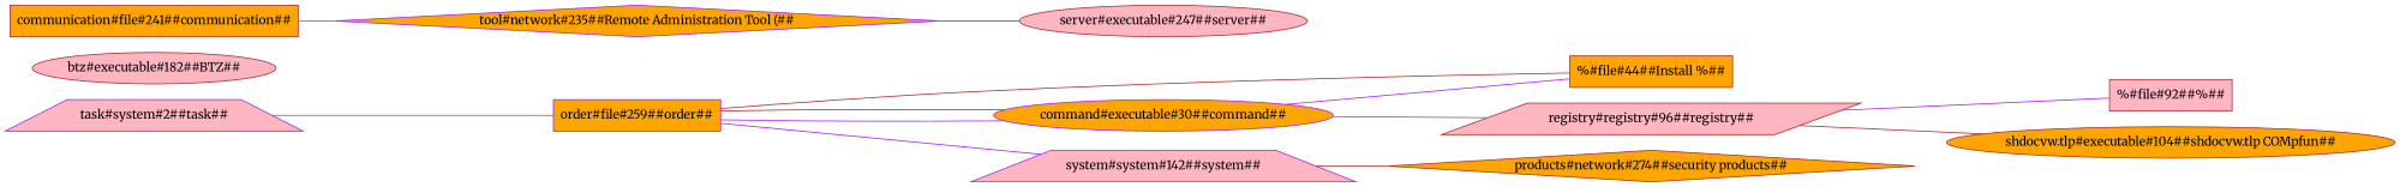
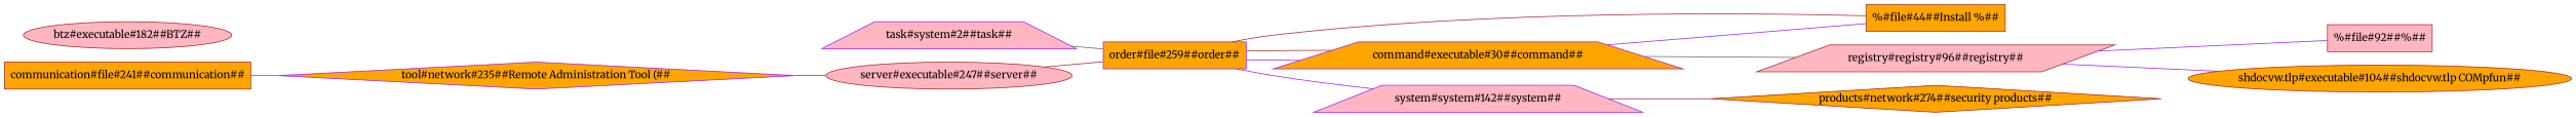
  graph {
    fontname=Merriweather
    rankdir=LR
    node [color=brown fillcolor=orange fontname=Merriweather shape=rectangle style=filled]
    edge [color=brown fontname=Merriweather]
    n1 [color=purple fillcolor=lightpink label="task#system#2##task##" shape=trapezium]
    n2 [color=purple label="order#file#259##order##"]
-   n3 [color=purple label="command#executable#30##command##" shape=oval]
+   n3 [color=purple label="command#executable#30##command##" shape=trapezium]
    n4 [color=purple fillcolor=lightpink label="system#system#142##system##" shape=trapezium]
    n5 [label="%#file#44##Install %##"]
    n6 [fillcolor=lightpink label="registry#registry#96##registry##" shape=parallelogram]
    n7 [fillcolor=lightpink label="%#file#92##%##"]
    n8 [label="shdocvw.tlp#executable#104##shdocvw.tlp COMpfun##" shape=oval]
    n9 [label="products#network#274##security products##" shape=diamond]
    n10 [fillcolor=lightpink label="btz#executable#182##BTZ##" shape=oval]
    n11 [label="communication#file#241##communication##"]
    n12 [color=purple label="tool#network#235##Remote Administration Tool (##" shape=diamond]
    n13 [fillcolor=lightpink label="server#executable#247##server##" shape=oval]
    n1 -- n2 [color=gray40]
    n2 -- n3 [color=purple]
    n2 -- n4 [color=purple]
    n3 -- n2
    n3 -- n5 [color=purple]
    n3 -- n6 [color=gray40]
    n4 -- n9
    n5 -- n2
    n6 -- n7 [color=purple]
-   n6 -- n8
+   n6 -- n8 [color=purple]
    n11 -- n12 [color=gray40]
    n12 -- n13
+   n13 -- n2
  }
